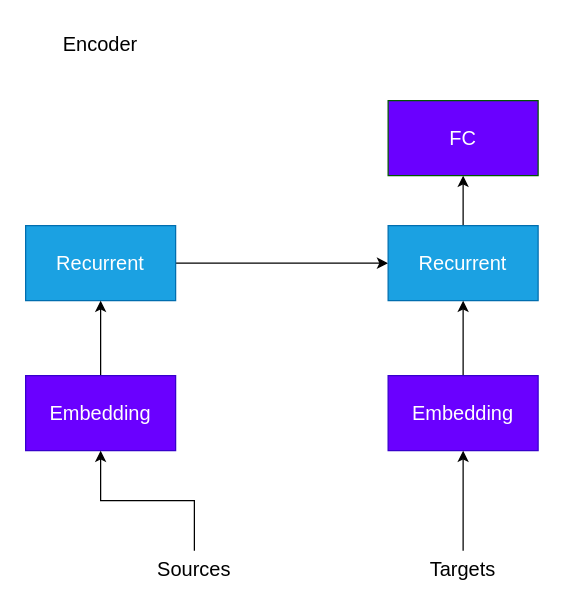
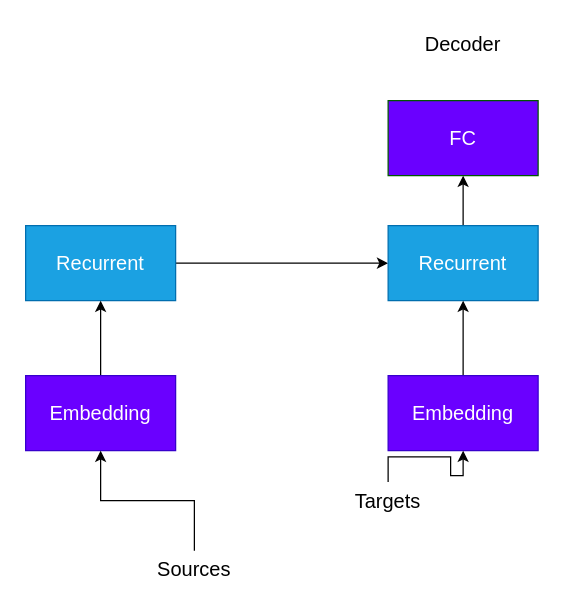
  <mxCell id="0" />
  <mxCell id="1" parent="0" />
  <mxCell id="2" style="edgeStyle=orthogonalEdgeStyle;rounded=0;orthogonalLoop=1;jettySize=auto;html=1;fontSize=16;" edge="1" parent="1" source="3" target="10"><mxGeometry relative="1" as="geometry" /></mxCell>
  <mxCell id="3" value="Recurrent" style="rounded=0;whiteSpace=wrap;html=1;fontSize=16;fillColor=#1ba1e2;fontColor=#ffffff;strokeColor=#006EAF;" vertex="1" parent="1"><mxGeometry x="20" y="180" width="120" height="60" as="geometry" /></mxCell>
  <mxCell id="4" style="edgeStyle=orthogonalEdgeStyle;rounded=0;orthogonalLoop=1;jettySize=auto;html=1;fontSize=16;" edge="1" parent="1" source="5" target="3"><mxGeometry relative="1" as="geometry" /></mxCell>
  <mxCell id="5" value="Embedding" style="rounded=0;whiteSpace=wrap;html=1;fontSize=16;fillColor=#6a00ff;fontColor=#ffffff;strokeColor=#3700CC;" vertex="1" parent="1"><mxGeometry x="20" y="300" width="120" height="60" as="geometry" /></mxCell>
  <mxCell id="6" style="edgeStyle=orthogonalEdgeStyle;rounded=0;orthogonalLoop=1;jettySize=auto;html=1;entryX=0.5;entryY=1;entryDx=0;entryDy=0;fontSize=16;" edge="1" parent="1" source="7" target="5"><mxGeometry relative="1" as="geometry" /></mxCell>
  <mxCell id="7" value="Sources" style="text;html=1;strokeColor=none;fillColor=none;align=center;verticalAlign=middle;whiteSpace=wrap;rounded=0;fontSize=16;" vertex="1" parent="1"><mxGeometry x="125" y="440" width="60" height="30" as="geometry" /></mxCell>
- <mxCell id="8" value="Encoder" style="text;html=1;strokeColor=none;fillColor=none;align=center;verticalAlign=middle;whiteSpace=wrap;rounded=0;fontSize=16;" vertex="1" parent="1"><mxGeometry x="50" y="20" width="60" height="30" as="geometry" /></mxCell>
  <mxCell id="9" style="edgeStyle=orthogonalEdgeStyle;rounded=0;orthogonalLoop=1;jettySize=auto;html=1;entryX=0.5;entryY=1;entryDx=0;entryDy=0;fontSize=16;" edge="1" parent="1" source="10" target="15"><mxGeometry relative="1" as="geometry" /></mxCell>
  <mxCell id="10" value="Recurrent" style="rounded=0;whiteSpace=wrap;html=1;fontSize=16;fillColor=#1ba1e2;strokeColor=#006EAF;fontColor=#ffffff;" vertex="1" parent="1"><mxGeometry x="310" y="180" width="120" height="60" as="geometry" /></mxCell>
  <mxCell id="11" style="edgeStyle=orthogonalEdgeStyle;rounded=0;orthogonalLoop=1;jettySize=auto;html=1;entryX=0.5;entryY=1;entryDx=0;entryDy=0;fontSize=16;" edge="1" parent="1" source="12" target="10"><mxGeometry relative="1" as="geometry" /></mxCell>
  <mxCell id="12" value="Embedding" style="rounded=0;whiteSpace=wrap;html=1;fontSize=16;fillColor=#6a00ff;fontColor=#ffffff;strokeColor=#3700CC;" vertex="1" parent="1"><mxGeometry x="310" y="300" width="120" height="60" as="geometry" /></mxCell>
  <mxCell id="13" style="edgeStyle=orthogonalEdgeStyle;rounded=0;orthogonalLoop=1;jettySize=auto;html=1;exitX=0.5;exitY=0;exitDx=0;exitDy=0;fontSize=16;" edge="1" parent="1" source="14" target="12"><mxGeometry relative="1" as="geometry" /></mxCell>
- <mxCell id="14" value="Targets" style="text;html=1;strokeColor=none;fillColor=none;align=center;verticalAlign=middle;whiteSpace=wrap;rounded=0;fontSize=16;" vertex="1" parent="1"><mxGeometry x="340" y="440" width="60" height="30" as="geometry" /></mxCell>
+ <mxCell id="14" value="Targets" style="text;html=1;strokeColor=none;fillColor=none;align=center;verticalAlign=middle;whiteSpace=wrap;rounded=0;fontSize=16;" vertex="1" parent="1"><mxGeometry x="280" y="385" width="60" height="30" as="geometry" /></mxCell>
  <mxCell id="15" value="FC" style="rounded=0;whiteSpace=wrap;html=1;fontSize=16;fillColor=#6a00ff;fontColor=#ffffff;strokeColor=#005700;" vertex="1" parent="1"><mxGeometry x="310" y="80" width="120" height="60" as="geometry" /></mxCell>
+ <mxCell id="16" value="Decoder" style="text;html=1;strokeColor=none;fillColor=none;align=center;verticalAlign=middle;whiteSpace=wrap;rounded=0;fontSize=16;" vertex="1" parent="1"><mxGeometry x="340" y="20" width="60" height="30" as="geometry" /></mxCell>
